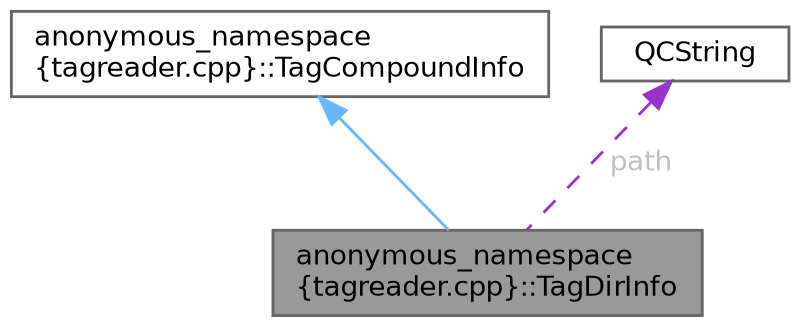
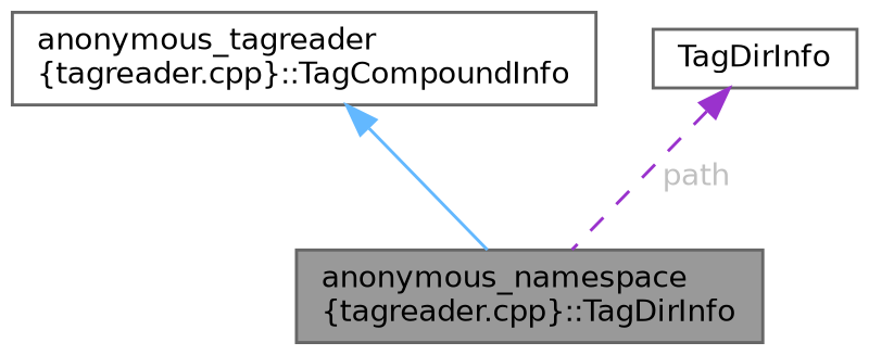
  digraph {
    fontname="DejaVu Sans"
    node [color=gray40 fillcolor=white fontname="DejaVu Sans" fontsize=10 shape=box style=filled]
    edge [dir=back fontname="DejaVu Sans" fontsize=10 labelfontname=Helvetica labelfontsize=10]
    n1 [fillcolor=grey60 fontcolor=black height=0.2 label="anonymous_namespace\l\{tagreader.cpp\}::TagDirInfo" width=0.4]
-   n2 [height=0.2 label="anonymous_namespace\l\{tagreader.cpp\}::TagCompoundInfo" width=0.4]
-   n3 [height=0.2 label=QCString width=0.4]
+   n2 [height=0.2 label="anonymous_tagreader\l\{tagreader.cpp\}::TagCompoundInfo" width=0.4]
+   n3 [height=0.2 label=TagDirInfo width=0.4]
    n2 -> n1 [color=steelblue1 style=solid]
    n3 -> n1 [color=darkorchid3 fontcolor=grey label=" path" style=dashed]
  }
